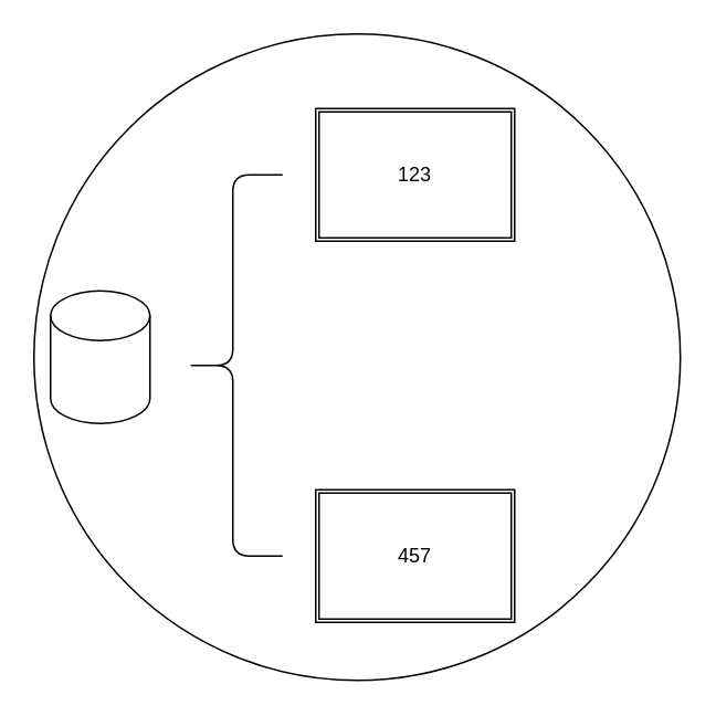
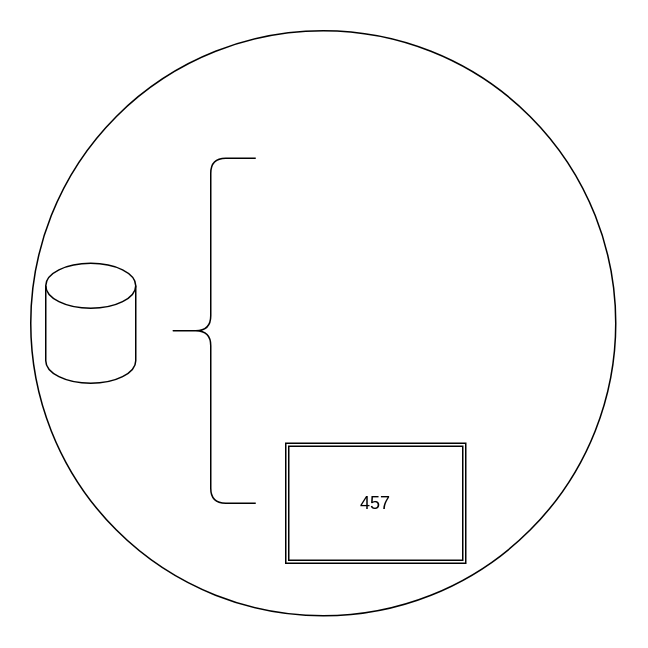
  <mxCell id="0" />
  <mxCell id="1" parent="0" />
  <mxCell id="2" value="" style="ellipse;whiteSpace=wrap;html=1;" parent="1" vertex="1"><mxGeometry x="20" y="20" width="390" height="390" as="geometry" /></mxCell>
  <mxCell id="3" value="" style="shape=cylinder3;whiteSpace=wrap;html=1;boundedLbl=1;backgroundOutline=1;size=15;" parent="1" vertex="1"><mxGeometry x="30" y="175" width="60" height="80" as="geometry" /></mxCell>
  <mxCell id="4" value="" style="shape=curlyBracket;whiteSpace=wrap;html=1;rounded=1;" parent="1" vertex="1"><mxGeometry x="110" y="105" width="60" height="230" as="geometry" /></mxCell>
- <mxCell id="5" value="123" style="shape=ext;double=1;rounded=0;whiteSpace=wrap;html=1;" parent="1" vertex="1"><mxGeometry x="190" y="65" width="120" height="80" as="geometry" /></mxCell>
  <mxCell id="6" value="457" style="shape=ext;double=1;rounded=0;whiteSpace=wrap;html=1;" parent="1" vertex="1"><mxGeometry x="190" y="295" width="120" height="80" as="geometry" /></mxCell>
